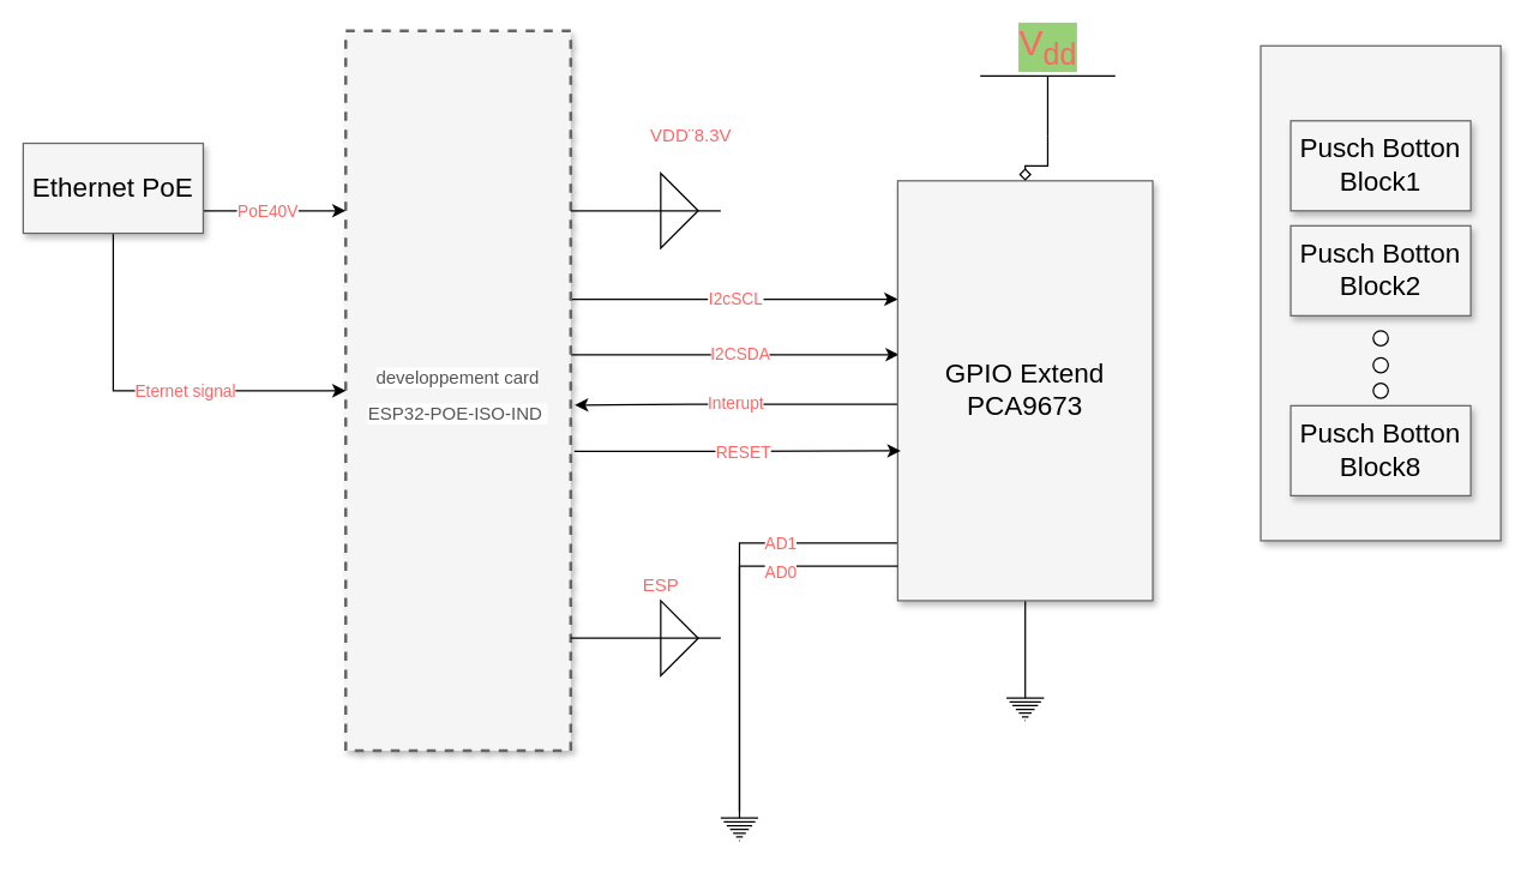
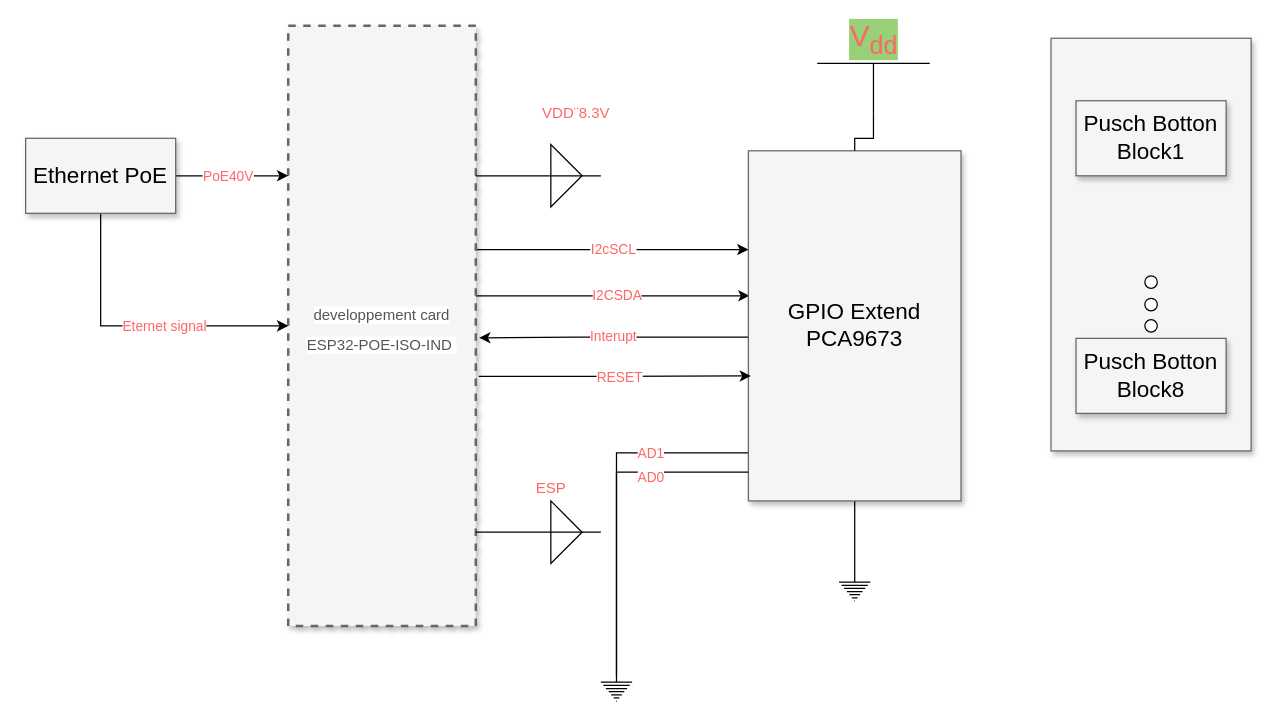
  <mxCell id="0" style=";html=1;" />
  <mxCell id="1" style=";html=1;" parent="0" />
  <mxCell id="2" value="" style="whiteSpace=wrap;html=1;shadow=1;fontSize=18;fillColor=#f5f5f5;strokeColor=#666666;" vertex="1" parent="1"><mxGeometry x="840" y="30" width="160" height="330" as="geometry" /></mxCell>
  <mxCell id="3" value="I2cSCL" style="edgeStyle=orthogonalEdgeStyle;rounded=0;orthogonalLoop=1;jettySize=auto;html=1;exitX=1;exitY=0.5;exitDx=0;exitDy=0;entryX=0;entryY=0.5;entryDx=0;entryDy=0;fontFamily=Helvetica;fontColor=#FF6666;" edge="1" parent="1"><mxGeometry x="0.009" relative="1" as="geometry"><mxPoint x="380" y="199" as="sourcePoint" /><mxPoint x="598" y="199" as="targetPoint" /><Array as="points"><mxPoint x="490" y="199" /><mxPoint x="490" y="199" /></Array><mxPoint as="offset" /></mxGeometry></mxCell>
  <mxCell id="4" style="edgeStyle=orthogonalEdgeStyle;rounded=0;orthogonalLoop=1;jettySize=auto;html=1;exitX=1;exitY=0.577;exitDx=0;exitDy=0;entryX=0.005;entryY=0.632;entryDx=0;entryDy=0;entryPerimeter=0;fontFamily=Helvetica;fontColor=#FF6666;exitPerimeter=0;" edge="1" parent="1"><mxGeometry relative="1" as="geometry"><mxPoint x="380" y="235.96" as="sourcePoint" /><mxPoint x="598.85" y="235.96" as="targetPoint" /><Array as="points"><mxPoint x="450" y="236" /><mxPoint x="450" y="236" /></Array></mxGeometry></mxCell>
  <mxCell id="5" value="I2CSDA" style="edgeLabel;html=1;align=center;verticalAlign=middle;resizable=0;points=[];fontFamily=Helvetica;fontColor=#FF6666;" vertex="1" connectable="0" parent="4"><mxGeometry x="0.198" relative="1" as="geometry"><mxPoint x="-18" as="offset" /></mxGeometry></mxCell>
  <mxCell id="6" value="&lt;span style=&quot;color: rgb(85 , 85 , 85) ; font-family: &amp;#34;arial&amp;#34; , &amp;#34;helvetica&amp;#34; , sans-serif ; font-size: 12px ; text-align: justify ; background-color: rgb(255 , 255 , 255)&quot;&gt;developpement card&lt;br&gt;ESP32-POE-ISO-IND&amp;nbsp;&lt;/span&gt;" style="whiteSpace=wrap;html=1;shadow=1;fontSize=20;fillColor=#f5f5f5;strokeColor=#666666;strokeWidth=2;dashed=1;" parent="1" vertex="1"><mxGeometry x="230" y="20" width="150" height="480" as="geometry" /></mxCell>
  <mxCell id="7" style="edgeStyle=orthogonalEdgeStyle;rounded=0;orthogonalLoop=1;jettySize=auto;html=1;exitX=0.75;exitY=1;exitDx=0;exitDy=0;entryX=0.5;entryY=0;entryDx=0;entryDy=0;entryPerimeter=0;fontFamily=Helvetica;fontColor=#FF6666;strokeColor=none;endArrow=none;endFill=0;" edge="1" parent="1" source="11" target="17"><mxGeometry relative="1" as="geometry" /></mxCell>
  <mxCell id="8" style="edgeStyle=orthogonalEdgeStyle;rounded=0;orthogonalLoop=1;jettySize=auto;html=1;exitX=0.5;exitY=1;exitDx=0;exitDy=0;entryX=0.5;entryY=0;entryDx=0;entryDy=0;entryPerimeter=0;fontFamily=Helvetica;fontColor=#FF6666;endArrow=none;endFill=0;" edge="1" parent="1" source="11" target="17"><mxGeometry relative="1" as="geometry" /></mxCell>
  <mxCell id="9" value="Interupt" style="edgeStyle=orthogonalEdgeStyle;rounded=0;orthogonalLoop=1;jettySize=auto;html=1;exitX=0;exitY=0.75;exitDx=0;exitDy=0;entryX=1.018;entryY=0.647;entryDx=0;entryDy=0;entryPerimeter=0;fontFamily=Helvetica;fontColor=#FF6666;endArrow=classic;endFill=1;" edge="1" parent="1"><mxGeometry x="0.003" relative="1" as="geometry"><mxPoint x="598" y="269" as="sourcePoint" /><mxPoint x="382.7" y="269.56" as="targetPoint" /><Array as="points"><mxPoint x="460" y="270" /></Array><mxPoint as="offset" /></mxGeometry></mxCell>
  <mxCell id="10" value="AD1" style="edgeStyle=orthogonalEdgeStyle;rounded=0;orthogonalLoop=1;jettySize=auto;html=1;exitX=0.007;exitY=0.863;exitDx=0;exitDy=0;fontFamily=Helvetica;fontColor=#FF6666;endArrow=none;endFill=0;exitPerimeter=0;entryX=0.5;entryY=0;entryDx=0;entryDy=0;entryPerimeter=0;" edge="1" parent="1" source="11" target="26"><mxGeometry x="-0.444" relative="1" as="geometry"><mxPoint x="560" y="380" as="targetPoint" /><Array as="points"><mxPoint x="492" y="362" /></Array><mxPoint as="offset" /></mxGeometry></mxCell>
  <mxCell id="11" value="GPIO Extend&lt;br&gt;PCA9673" style="whiteSpace=wrap;html=1;shadow=1;fontSize=18;fillColor=#f5f5f5;strokeColor=#666666;" parent="1" vertex="1"><mxGeometry x="598" y="120" width="170" height="280" as="geometry" /></mxCell>
  <mxCell id="12" style="edgeStyle=elbowEdgeStyle;rounded=0;html=1;startArrow=none;startFill=0;jettySize=auto;orthogonalLoop=1;fontSize=18;elbow=vertical;entryX=0;entryY=0.25;entryDx=0;entryDy=0;" parent="1" source="16" target="6" edge="1"><mxGeometry relative="1" as="geometry"><mxPoint x="809.5" y="564.714" as="targetPoint" /></mxGeometry></mxCell>
  <mxCell id="13" value="PoE40V" style="edgeLabel;html=1;align=center;verticalAlign=middle;resizable=0;points=[];fontFamily=Helvetica;fontColor=#FF6666;" vertex="1" connectable="0" parent="12"><mxGeometry x="-0.386" y="-5" relative="1" as="geometry"><mxPoint x="13" y="-5" as="offset" /></mxGeometry></mxCell>
  <mxCell id="14" style="edgeStyle=orthogonalEdgeStyle;rounded=0;orthogonalLoop=1;jettySize=auto;html=1;exitX=0.5;exitY=1;exitDx=0;exitDy=0;fontFamily=Helvetica;fontColor=#FF6666;" edge="1" parent="1" source="16" target="6"><mxGeometry relative="1" as="geometry" /></mxCell>
  <mxCell id="15" value="Eternet signal" style="edgeLabel;html=1;align=center;verticalAlign=middle;resizable=0;points=[];fontFamily=Helvetica;fontColor=#FF6666;" vertex="1" connectable="0" parent="14"><mxGeometry x="0.16" y="6" relative="1" as="geometry"><mxPoint x="1" y="6" as="offset" /></mxGeometry></mxCell>
- <mxCell id="16" value="Ethernet PoE" style="whiteSpace=wrap;html=1;shadow=1;fontSize=18;fillColor=#f5f5f5;strokeColor=#666666;" parent="1" vertex="1"><mxGeometry x="15" y="95" width="120" height="60" as="geometry" /></mxCell>
+ <mxCell id="16" value="Ethernet PoE" style="whiteSpace=wrap;html=1;shadow=1;fontSize=18;fillColor=#f5f5f5;strokeColor=#666666;" parent="1" vertex="1"><mxGeometry x="20" y="110" width="120" height="60" as="geometry" /></mxCell>
  <mxCell id="17" value="" style="pointerEvents=1;verticalLabelPosition=bottom;shadow=0;dashed=0;align=center;html=1;verticalAlign=top;shape=mxgraph.electrical.signal_sources.protective_earth;labelBackgroundColor=#97D077;fontFamily=Helvetica;fontColor=#FF6666;" vertex="1" parent="1"><mxGeometry x="670.5" y="460" width="25" height="20" as="geometry" /></mxCell>
- <mxCell id="18" style="edgeStyle=orthogonalEdgeStyle;rounded=0;orthogonalLoop=1;jettySize=auto;html=1;exitX=0.5;exitY=0;exitDx=0;exitDy=0;exitPerimeter=0;fontFamily=Helvetica;fontColor=#FF6666;endArrow=diamond;endFill=0;" edge="1" parent="1" source="19" target="11"><mxGeometry relative="1" as="geometry" /></mxCell>
+ <mxCell id="18" style="edgeStyle=orthogonalEdgeStyle;rounded=0;orthogonalLoop=1;jettySize=auto;html=1;exitX=0.5;exitY=0;exitDx=0;exitDy=0;exitPerimeter=0;fontFamily=Helvetica;fontColor=#FF6666;endArrow=none;endFill=0;" edge="1" parent="1" source="19" target="11"><mxGeometry relative="1" as="geometry" /></mxCell>
  <mxCell id="19" value="V&lt;sub&gt;dd&lt;/sub&gt;" style="verticalLabelPosition=top;verticalAlign=bottom;shape=mxgraph.electrical.signal_sources.vdd;shadow=0;dashed=0;align=center;strokeWidth=1;fontSize=24;html=1;flipV=1;labelBackgroundColor=#97D077;fontFamily=Helvetica;fontColor=#FF6666;" vertex="1" parent="1"><mxGeometry x="653" y="50" width="90" height="40" as="geometry" /></mxCell>
  <mxCell id="20" value="" style="pointerEvents=1;verticalLabelPosition=bottom;shadow=0;dashed=0;align=center;html=1;verticalAlign=top;shape=mxgraph.electrical.miscellaneous.cable_termination;labelBackgroundColor=#97D077;fontFamily=Helvetica;fontColor=#FF6666;" vertex="1" parent="1"><mxGeometry x="380" y="400" width="100" height="50" as="geometry" /></mxCell>
  <mxCell id="21" value="" style="pointerEvents=1;verticalLabelPosition=bottom;shadow=0;dashed=0;align=center;html=1;verticalAlign=top;shape=mxgraph.electrical.miscellaneous.cable_termination;labelBackgroundColor=#97D077;fontFamily=Helvetica;fontColor=#FF6666;" vertex="1" parent="1"><mxGeometry x="380" y="114.999" width="100" height="50" as="geometry" /></mxCell>
  <mxCell id="22" value="VDD¨8.3V" style="text;html=1;align=center;verticalAlign=middle;resizable=0;points=[];autosize=1;strokeColor=none;fillColor=none;fontFamily=Helvetica;fontColor=#FF6666;" vertex="1" parent="1"><mxGeometry x="425" y="80" width="70" height="20" as="geometry" /></mxCell>
  <mxCell id="23" value="ESP" style="text;html=1;align=center;verticalAlign=middle;resizable=0;points=[];autosize=1;strokeColor=none;fillColor=none;fontFamily=Helvetica;fontColor=#FF6666;" vertex="1" parent="1"><mxGeometry x="420" y="380" width="40" height="20" as="geometry" /></mxCell>
  <mxCell id="24" style="edgeStyle=orthogonalEdgeStyle;rounded=0;orthogonalLoop=1;jettySize=auto;html=1;exitX=0.5;exitY=0;exitDx=0;exitDy=0;exitPerimeter=0;entryX=0;entryY=0.918;entryDx=0;entryDy=0;entryPerimeter=0;fontFamily=Helvetica;fontColor=#FF6666;endArrow=none;endFill=0;" edge="1" parent="1" source="26" target="11"><mxGeometry relative="1" as="geometry" /></mxCell>
  <mxCell id="25" value="AD0" style="edgeLabel;html=1;align=center;verticalAlign=middle;resizable=0;points=[];fontFamily=Helvetica;fontColor=#FF6666;" vertex="1" connectable="0" parent="24"><mxGeometry x="0.395" y="1" relative="1" as="geometry"><mxPoint x="3" y="4" as="offset" /></mxGeometry></mxCell>
  <mxCell id="26" value="" style="pointerEvents=1;verticalLabelPosition=bottom;shadow=0;dashed=0;align=center;html=1;verticalAlign=top;shape=mxgraph.electrical.signal_sources.protective_earth;labelBackgroundColor=#97D077;fontFamily=Helvetica;fontColor=#FF6666;" vertex="1" parent="1"><mxGeometry x="480" y="540" width="25" height="20" as="geometry" /></mxCell>
  <mxCell id="27" style="edgeStyle=orthogonalEdgeStyle;rounded=0;orthogonalLoop=1;jettySize=auto;html=1;exitX=1.016;exitY=0.584;exitDx=0;exitDy=0;fontFamily=Helvetica;fontColor=#FF6666;exitPerimeter=0;" edge="1" parent="1" source="6"><mxGeometry relative="1" as="geometry"><mxPoint x="383.08" y="300" as="sourcePoint" /><mxPoint x="600" y="300" as="targetPoint" /><Array as="points" /></mxGeometry></mxCell>
  <mxCell id="28" value="RESET" style="edgeLabel;html=1;align=center;verticalAlign=middle;resizable=0;points=[];fontFamily=Helvetica;fontColor=#FF6666;" vertex="1" connectable="0" parent="27"><mxGeometry x="0.198" relative="1" as="geometry"><mxPoint x="-18" as="offset" /></mxGeometry></mxCell>
- <mxCell id="29" value="Pusch Botton Block2" style="whiteSpace=wrap;html=1;shadow=1;fontSize=18;fillColor=#f5f5f5;strokeColor=#666666;" vertex="1" parent="1"><mxGeometry x="860" y="150" width="120" height="60" as="geometry" /></mxCell>
  <mxCell id="30" value="Pusch Botton Block1" style="whiteSpace=wrap;html=1;shadow=1;fontSize=18;fillColor=#f5f5f5;strokeColor=#666666;" vertex="1" parent="1"><mxGeometry x="860" y="80" width="120" height="60" as="geometry" /></mxCell>
  <mxCell id="31" value="Pusch Botton Block8" style="whiteSpace=wrap;html=1;shadow=1;fontSize=18;fillColor=#f5f5f5;strokeColor=#666666;" vertex="1" parent="1"><mxGeometry x="860" y="270" width="120" height="60" as="geometry" /></mxCell>
  <mxCell id="32" value="" style="ellipse;whiteSpace=wrap;html=1;labelBackgroundColor=#97D077;fontFamily=Helvetica;fontColor=#FF6666;" vertex="1" parent="1"><mxGeometry x="915" y="220" width="10" height="10" as="geometry" /></mxCell>
  <mxCell id="33" value="" style="ellipse;whiteSpace=wrap;html=1;labelBackgroundColor=#97D077;fontFamily=Helvetica;fontColor=#FF6666;" vertex="1" parent="1"><mxGeometry x="915" y="238" width="10" height="10" as="geometry" /></mxCell>
  <mxCell id="34" value="" style="ellipse;whiteSpace=wrap;html=1;labelBackgroundColor=#97D077;fontFamily=Helvetica;fontColor=#FF6666;" vertex="1" parent="1"><mxGeometry x="915" y="255" width="10" height="10" as="geometry" /></mxCell>
